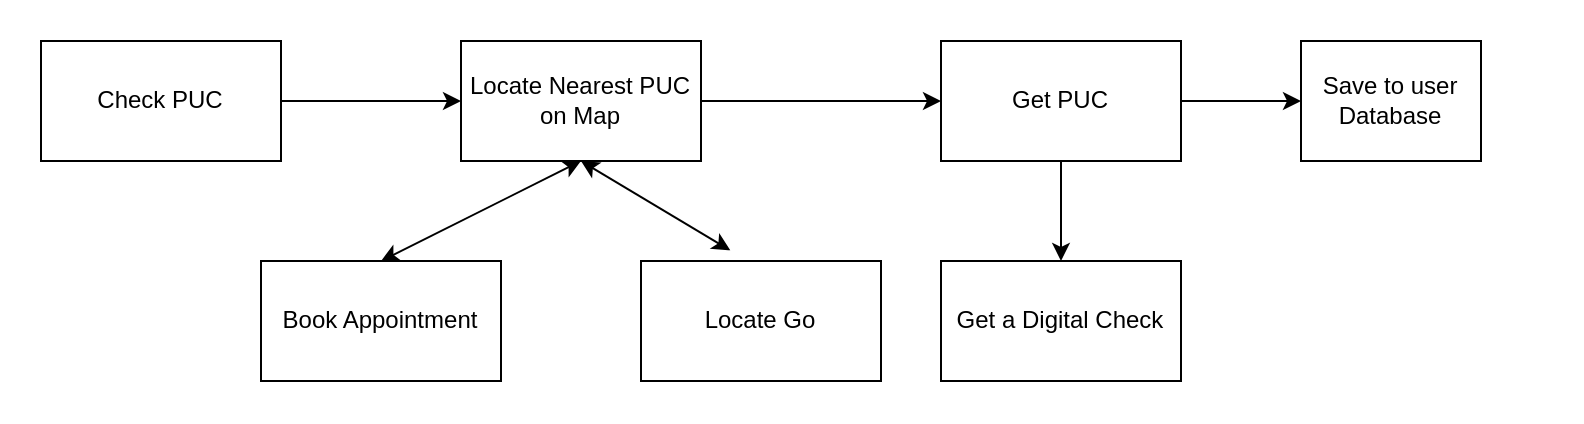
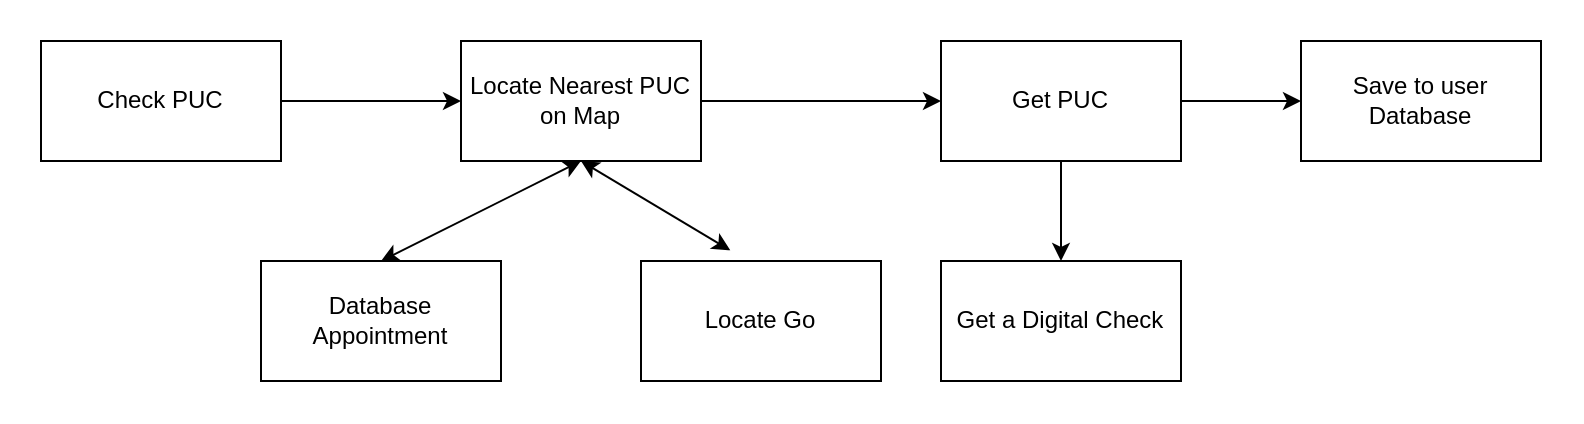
  <mxCell id="0" />
  <mxCell id="1" parent="0" />
  <mxCell id="2" value="" style="edgeStyle=orthogonalEdgeStyle;rounded=0;orthogonalLoop=1;jettySize=auto;html=1;entryX=0;entryY=0.5;entryDx=0;entryDy=0;" parent="1" source="3" target="4" edge="1"><mxGeometry relative="1" as="geometry"><mxPoint x="150" y="50" as="targetPoint" /></mxGeometry></mxCell>
  <mxCell id="3" value="Check PUC" style="rounded=0;whiteSpace=wrap;html=1;" parent="1" vertex="1"><mxGeometry x="20" y="20" width="120" height="60" as="geometry" /></mxCell>
  <mxCell id="4" value="Locate Nearest PUC&lt;br&gt;on Map" style="rounded=0;whiteSpace=wrap;html=1;" parent="1" vertex="1"><mxGeometry x="230" y="20" width="120" height="60" as="geometry" /></mxCell>
- <mxCell id="5" value="Book Appointment" style="rounded=0;whiteSpace=wrap;html=1;" parent="1" vertex="1"><mxGeometry x="130" y="130" width="120" height="60" as="geometry" /></mxCell>
+ <mxCell id="5" value="Database Appointment" style="rounded=0;whiteSpace=wrap;html=1;" parent="1" vertex="1"><mxGeometry x="130" y="130" width="120" height="60" as="geometry" /></mxCell>
  <mxCell id="6" value="" style="edgeStyle=orthogonalEdgeStyle;rounded=0;orthogonalLoop=1;jettySize=auto;html=1;" parent="1" source="7" target="9" edge="1"><mxGeometry relative="1" as="geometry" /></mxCell>
  <mxCell id="7" value="Get PUC" style="rounded=0;whiteSpace=wrap;html=1;" parent="1" vertex="1"><mxGeometry x="470" y="20" width="120" height="60" as="geometry" /></mxCell>
  <mxCell id="8" value="" style="edgeStyle=orthogonalEdgeStyle;rounded=0;orthogonalLoop=1;jettySize=auto;html=1;exitX=1;exitY=0.5;exitDx=0;exitDy=0;" parent="1" source="7" target="10" edge="1"><mxGeometry relative="1" as="geometry" /></mxCell>
  <mxCell id="9" value="Get a Digital Check" style="whiteSpace=wrap;html=1;rounded=0;" parent="1" vertex="1"><mxGeometry x="470" y="130" width="120" height="60" as="geometry" /></mxCell>
- <mxCell id="10" value="Save to user Database" style="whiteSpace=wrap;html=1;rounded=0;" parent="1" vertex="1"><mxGeometry x="650" y="20" width="90" height="60" as="geometry" /></mxCell>
+ <mxCell id="10" value="Save to user Database" style="whiteSpace=wrap;html=1;rounded=0;" parent="1" vertex="1"><mxGeometry x="650" y="20" width="120" height="60" as="geometry" /></mxCell>
  <mxCell id="11" value="" style="endArrow=classic;html=1;exitX=1;exitY=0.5;exitDx=0;exitDy=0;entryX=0;entryY=0.5;entryDx=0;entryDy=0;" parent="1" source="4" target="7" edge="1"><mxGeometry width="50" height="50" relative="1" as="geometry"><mxPoint x="430" y="310" as="sourcePoint" /><mxPoint x="480" y="260" as="targetPoint" /></mxGeometry></mxCell>
  <mxCell id="12" value="Locate Go" style="whiteSpace=wrap;html=1;rounded=0;" parent="1" vertex="1"><mxGeometry x="320" y="130" width="120" height="60" as="geometry" /></mxCell>
  <mxCell id="13" value="" style="endArrow=classic;startArrow=classic;html=1;exitX=0.5;exitY=0;exitDx=0;exitDy=0;entryX=0.5;entryY=1;entryDx=0;entryDy=0;" parent="1" source="5" target="4" edge="1"><mxGeometry width="50" height="50" relative="1" as="geometry"><mxPoint x="460" y="320" as="sourcePoint" /><mxPoint x="510" y="270" as="targetPoint" /></mxGeometry></mxCell>
  <mxCell id="14" value="" style="endArrow=classic;startArrow=classic;html=1;exitX=0.372;exitY=-0.089;exitDx=0;exitDy=0;exitPerimeter=0;entryX=0.5;entryY=1;entryDx=0;entryDy=0;" parent="1" source="12" target="4" edge="1"><mxGeometry width="50" height="50" relative="1" as="geometry"><mxPoint x="460" y="320" as="sourcePoint" /><mxPoint x="510" y="270" as="targetPoint" /></mxGeometry></mxCell>
